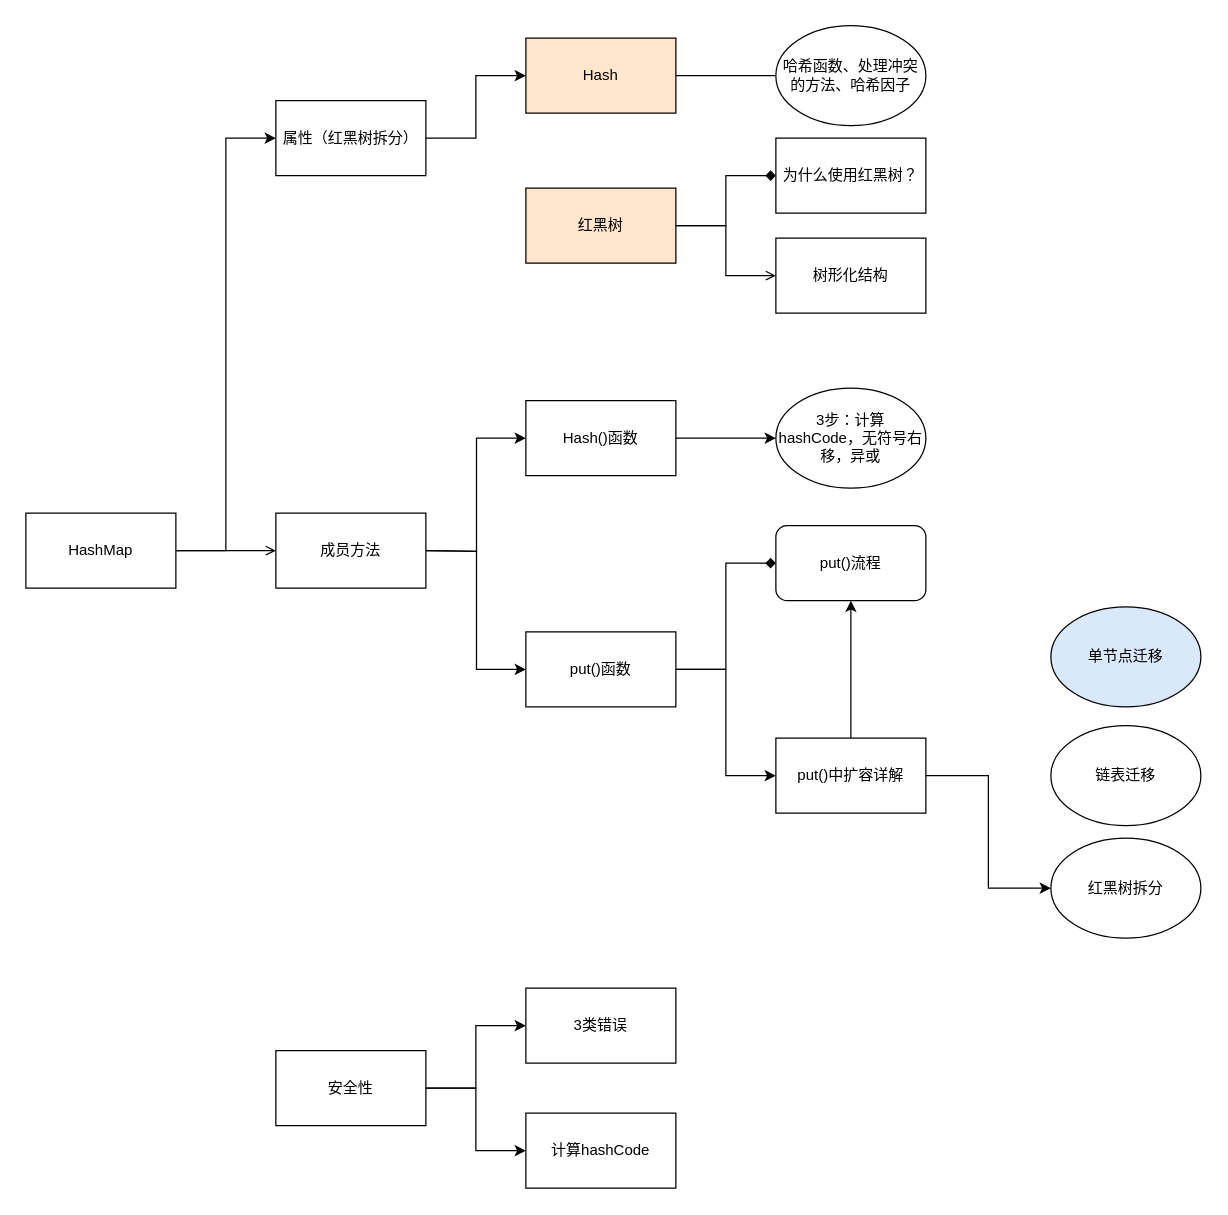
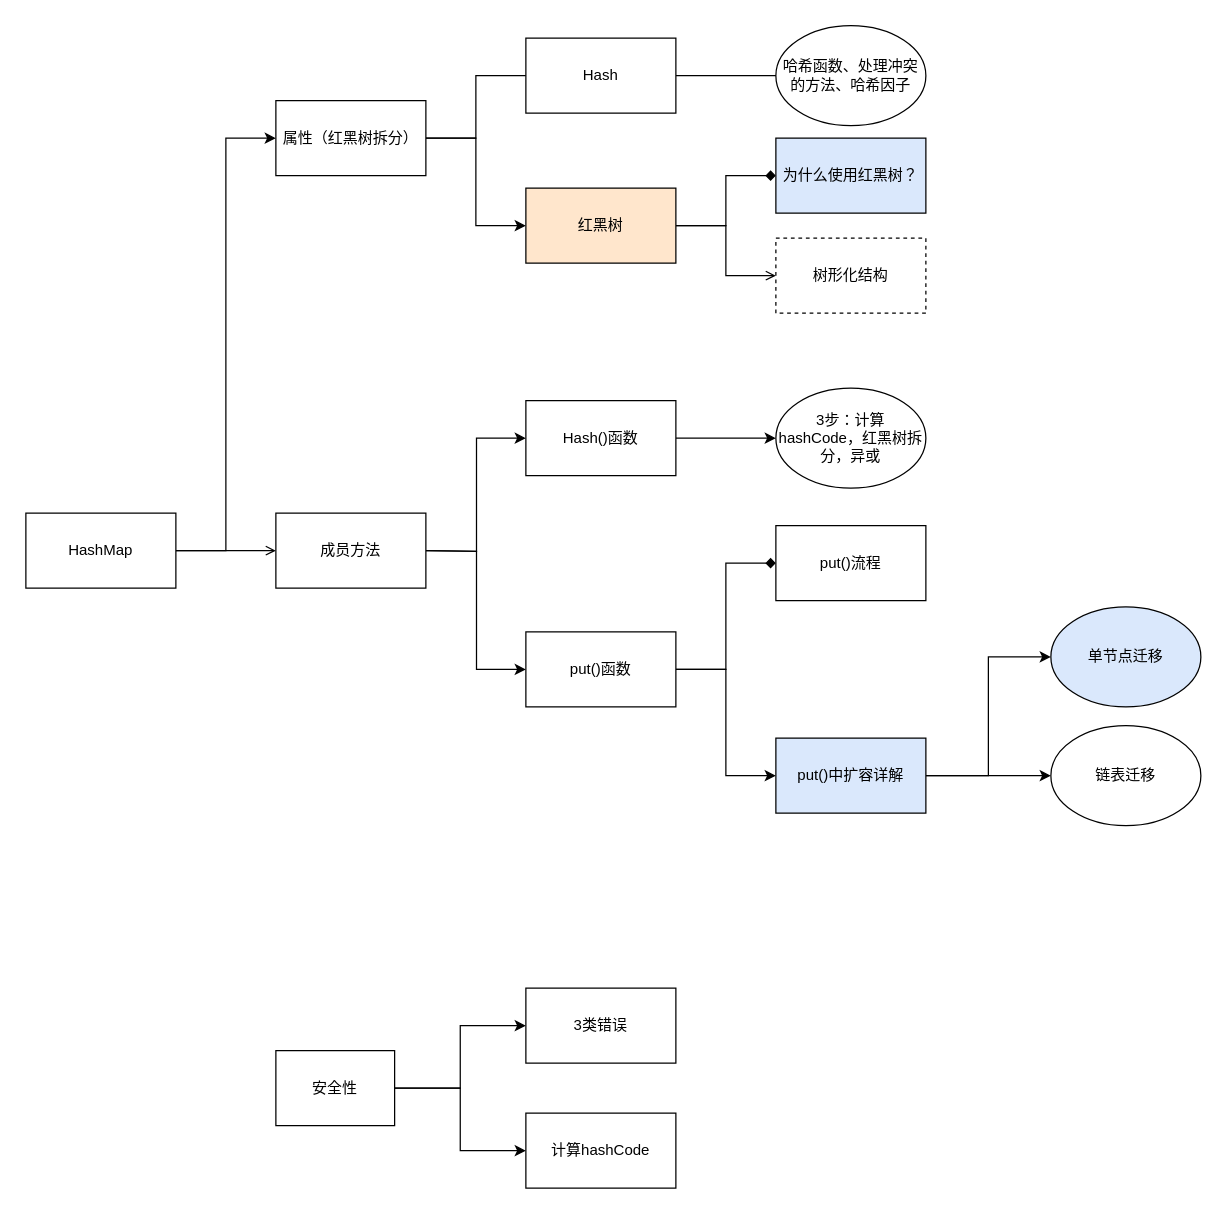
  <mxCell id="0" />
  <mxCell id="1" parent="0" />
  <mxCell id="2" value="" style="edgeStyle=orthogonalEdgeStyle;rounded=0;orthogonalLoop=1;jettySize=auto;html=1;entryX=0;entryY=0.5;entryDx=0;entryDy=0;" parent="1" source="4" target="7" edge="1"><mxGeometry relative="1" as="geometry" /></mxCell>
  <mxCell id="3" style="edgeStyle=orthogonalEdgeStyle;rounded=0;orthogonalLoop=1;jettySize=auto;html=1;entryX=0;entryY=0.5;entryDx=0;entryDy=0;endArrow=open;" parent="1" source="4" target="10" edge="1"><mxGeometry relative="1" as="geometry" /></mxCell>
  <mxCell id="4" value="HashMap" style="rounded=0;whiteSpace=wrap;html=1;" parent="1" vertex="1"><mxGeometry x="20" y="410" width="120" height="60" as="geometry" /></mxCell>
- <mxCell id="5" value="" style="edgeStyle=orthogonalEdgeStyle;rounded=0;orthogonalLoop=1;jettySize=auto;html=1;entryX=0;entryY=0.5;entryDx=0;entryDy=0;" parent="1" source="7" target="12" edge="1"><mxGeometry relative="1" as="geometry" /></mxCell>
+ <mxCell id="5" value="" style="edgeStyle=orthogonalEdgeStyle;rounded=0;orthogonalLoop=1;jettySize=auto;html=1;entryX=0;entryY=0.5;entryDx=0;entryDy=0;endArrow=none;" parent="1" source="7" target="12" edge="1"><mxGeometry relative="1" as="geometry" /></mxCell>
+ <mxCell id="6" style="edgeStyle=orthogonalEdgeStyle;rounded=0;orthogonalLoop=1;jettySize=auto;html=1;entryX=0;entryY=0.5;entryDx=0;entryDy=0;" parent="1" source="7" target="15" edge="1"><mxGeometry relative="1" as="geometry" /></mxCell>
  <mxCell id="7" value="属性（红黑树拆分）" style="rounded=0;whiteSpace=wrap;html=1;" parent="1" vertex="1"><mxGeometry x="220" y="80" width="120" height="60" as="geometry" /></mxCell>
  <mxCell id="8" value="" style="edgeStyle=orthogonalEdgeStyle;rounded=0;orthogonalLoop=1;jettySize=auto;html=1;entryX=0;entryY=0.5;entryDx=0;entryDy=0;" parent="1" target="18" edge="1"><mxGeometry relative="1" as="geometry"><mxPoint x="340" y="440" as="sourcePoint" /></mxGeometry></mxCell>
  <mxCell id="9" style="edgeStyle=orthogonalEdgeStyle;rounded=0;orthogonalLoop=1;jettySize=auto;html=1;entryX=0;entryY=0.5;entryDx=0;entryDy=0;" parent="1" target="21" edge="1"><mxGeometry relative="1" as="geometry"><mxPoint x="340" y="440" as="sourcePoint" /></mxGeometry></mxCell>
  <mxCell id="10" value="成员方法" style="rounded=0;whiteSpace=wrap;html=1;" parent="1" vertex="1"><mxGeometry x="220" y="410" width="120" height="60" as="geometry" /></mxCell>
  <mxCell id="11" value="" style="edgeStyle=orthogonalEdgeStyle;rounded=0;orthogonalLoop=1;jettySize=auto;html=1;" parent="1" source="12" edge="1"><mxGeometry relative="1" as="geometry"><mxPoint x="640" y="60" as="targetPoint" /></mxGeometry></mxCell>
- <mxCell id="12" value="Hash" style="rounded=0;whiteSpace=wrap;html=1;fillColor=#ffe6cc;" parent="1" vertex="1"><mxGeometry x="420" y="30" width="120" height="60" as="geometry" /></mxCell>
+ <mxCell id="12" value="Hash" style="rounded=0;whiteSpace=wrap;html=1;" parent="1" vertex="1"><mxGeometry x="420" y="30" width="120" height="60" as="geometry" /></mxCell>
  <mxCell id="13" value="" style="edgeStyle=orthogonalEdgeStyle;rounded=0;orthogonalLoop=1;jettySize=auto;html=1;endArrow=diamond;" edge="1" parent="1" source="15" target="31"><mxGeometry relative="1" as="geometry" /></mxCell>
  <mxCell id="14" style="edgeStyle=orthogonalEdgeStyle;rounded=0;orthogonalLoop=1;jettySize=auto;html=1;entryX=0;entryY=0.5;entryDx=0;entryDy=0;endArrow=open;" edge="1" parent="1" source="15" target="32"><mxGeometry relative="1" as="geometry" /></mxCell>
  <mxCell id="15" value="红黑树" style="rounded=0;whiteSpace=wrap;html=1;fillColor=#ffe6cc;" parent="1" vertex="1"><mxGeometry x="420" y="150" width="120" height="60" as="geometry" /></mxCell>
  <mxCell id="16" value="哈希函数、处理冲突的方法、哈希因子" style="ellipse;whiteSpace=wrap;html=1;" parent="1" vertex="1"><mxGeometry x="620" y="20" width="120" height="80" as="geometry" /></mxCell>
  <mxCell id="17" style="edgeStyle=orthogonalEdgeStyle;rounded=0;orthogonalLoop=1;jettySize=auto;html=1;entryX=0;entryY=0.5;entryDx=0;entryDy=0;" parent="1" source="18" target="22" edge="1"><mxGeometry relative="1" as="geometry" /></mxCell>
  <mxCell id="18" value="Hash()函数" style="rounded=0;whiteSpace=wrap;html=1;" parent="1" vertex="1"><mxGeometry x="420" y="320" width="120" height="60" as="geometry" /></mxCell>
  <mxCell id="19" value="" style="edgeStyle=orthogonalEdgeStyle;rounded=0;orthogonalLoop=1;jettySize=auto;html=1;entryX=0;entryY=0.5;entryDx=0;entryDy=0;endArrow=diamond;" parent="1" source="21" target="23" edge="1"><mxGeometry relative="1" as="geometry" /></mxCell>
  <mxCell id="20" style="edgeStyle=orthogonalEdgeStyle;rounded=0;orthogonalLoop=1;jettySize=auto;html=1;entryX=0;entryY=0.5;entryDx=0;entryDy=0;" parent="1" source="21" target="27" edge="1"><mxGeometry relative="1" as="geometry" /></mxCell>
  <mxCell id="21" value="put()函数" style="rounded=0;whiteSpace=wrap;html=1;" parent="1" vertex="1"><mxGeometry x="420" y="505" width="120" height="60" as="geometry" /></mxCell>
- <mxCell id="22" value="3步：计算hashCode，无符号右移，异或" style="ellipse;whiteSpace=wrap;html=1;" parent="1" vertex="1"><mxGeometry x="620" y="310" width="120" height="80" as="geometry" /></mxCell>
- <mxCell id="23" value="put()流程" style="whiteSpace=wrap;html=1;rounded=1;" parent="1" vertex="1"><mxGeometry x="620" y="420" width="120" height="60" as="geometry" /></mxCell>
- <mxCell id="24" value="" style="edgeStyle=orthogonalEdgeStyle;rounded=0;orthogonalLoop=1;jettySize=auto;html=1;" parent="1" source="27" target="23" edge="1"><mxGeometry relative="1" as="geometry"><mxPoint x="820" y="570" as="targetPoint" /></mxGeometry></mxCell>
- <mxCell id="26" style="edgeStyle=orthogonalEdgeStyle;rounded=0;orthogonalLoop=1;jettySize=auto;html=1;entryX=0;entryY=0.5;entryDx=0;entryDy=0;" parent="1" source="27" target="30" edge="1"><mxGeometry relative="1" as="geometry"><mxPoint x="840" y="740" as="targetPoint" /></mxGeometry></mxCell>
- <mxCell id="27" value="put()中扩容详解" style="rounded=0;whiteSpace=wrap;html=1;" parent="1" vertex="1"><mxGeometry x="620" y="590" width="120" height="60" as="geometry" /></mxCell>
+ <mxCell id="22" value="3步：计算hashCode，红黑树拆分，异或" style="ellipse;whiteSpace=wrap;html=1;" parent="1" vertex="1"><mxGeometry x="620" y="310" width="120" height="80" as="geometry" /></mxCell>
+ <mxCell id="23" value="put()流程" style="rounded=0;whiteSpace=wrap;html=1;" parent="1" vertex="1"><mxGeometry x="620" y="420" width="120" height="60" as="geometry" /></mxCell>
+ <mxCell id="24" value="" style="edgeStyle=orthogonalEdgeStyle;rounded=0;orthogonalLoop=1;jettySize=auto;html=1;entryX=0;entryY=0.5;entryDx=0;entryDy=0;" parent="1" source="27" target="28" edge="1"><mxGeometry relative="1" as="geometry"><mxPoint x="820" y="570" as="targetPoint" /></mxGeometry></mxCell>
+ <mxCell id="25" style="edgeStyle=orthogonalEdgeStyle;rounded=0;orthogonalLoop=1;jettySize=auto;html=1;" parent="1" source="27" target="29" edge="1"><mxGeometry relative="1" as="geometry" /></mxCell>
+ <mxCell id="27" value="put()中扩容详解" style="rounded=0;whiteSpace=wrap;html=1;fillColor=#dae8fc;" parent="1" vertex="1"><mxGeometry x="620" y="590" width="120" height="60" as="geometry" /></mxCell>
  <mxCell id="28" value="单节点迁移" style="ellipse;whiteSpace=wrap;html=1;fillColor=#dae8fc;" parent="1" vertex="1"><mxGeometry x="840" y="485" width="120" height="80" as="geometry" /></mxCell>
  <mxCell id="29" value="链表迁移" style="ellipse;whiteSpace=wrap;html=1;" parent="1" vertex="1"><mxGeometry x="840" y="580" width="120" height="80" as="geometry" /></mxCell>
- <mxCell id="30" value="红黑树拆分" style="ellipse;whiteSpace=wrap;html=1;" parent="1" vertex="1"><mxGeometry x="840" y="670" width="120" height="80" as="geometry" /></mxCell>
- <mxCell id="31" value="为什么使用红黑树？" style="rounded=0;whiteSpace=wrap;html=1;" vertex="1" parent="1"><mxGeometry x="620" y="110" width="120" height="60" as="geometry" /></mxCell>
- <mxCell id="32" value="树形化结构" style="rounded=0;whiteSpace=wrap;html=1;" vertex="1" parent="1"><mxGeometry x="620" y="190" width="120" height="60" as="geometry" /></mxCell>
+ <mxCell id="31" value="为什么使用红黑树？" style="rounded=0;whiteSpace=wrap;html=1;fillColor=#dae8fc;" vertex="1" parent="1"><mxGeometry x="620" y="110" width="120" height="60" as="geometry" /></mxCell>
+ <mxCell id="32" value="树形化结构" style="rounded=0;whiteSpace=wrap;html=1;dashed=1;" vertex="1" parent="1"><mxGeometry x="620" y="190" width="120" height="60" as="geometry" /></mxCell>
  <mxCell id="33" value="" style="edgeStyle=orthogonalEdgeStyle;rounded=0;orthogonalLoop=1;jettySize=auto;html=1;" edge="1" parent="1" source="35" target="36"><mxGeometry relative="1" as="geometry" /></mxCell>
  <mxCell id="34" style="edgeStyle=orthogonalEdgeStyle;rounded=0;orthogonalLoop=1;jettySize=auto;html=1;entryX=0;entryY=0.5;entryDx=0;entryDy=0;" edge="1" parent="1" source="35" target="37"><mxGeometry relative="1" as="geometry" /></mxCell>
- <mxCell id="35" value="安全性" style="rounded=0;whiteSpace=wrap;html=1;" vertex="1" parent="1"><mxGeometry x="220" y="840" width="120" height="60" as="geometry" /></mxCell>
+ <mxCell id="35" value="安全性" style="rounded=0;whiteSpace=wrap;html=1;" vertex="1" parent="1"><mxGeometry x="220" y="840" width="95" height="60" as="geometry" /></mxCell>
  <mxCell id="36" value="3类错误" style="rounded=0;whiteSpace=wrap;html=1;" vertex="1" parent="1"><mxGeometry x="420" y="790" width="120" height="60" as="geometry" /></mxCell>
  <mxCell id="37" value="计算hashCode" style="rounded=0;whiteSpace=wrap;html=1;" vertex="1" parent="1"><mxGeometry x="420" y="890" width="120" height="60" as="geometry" /></mxCell>
